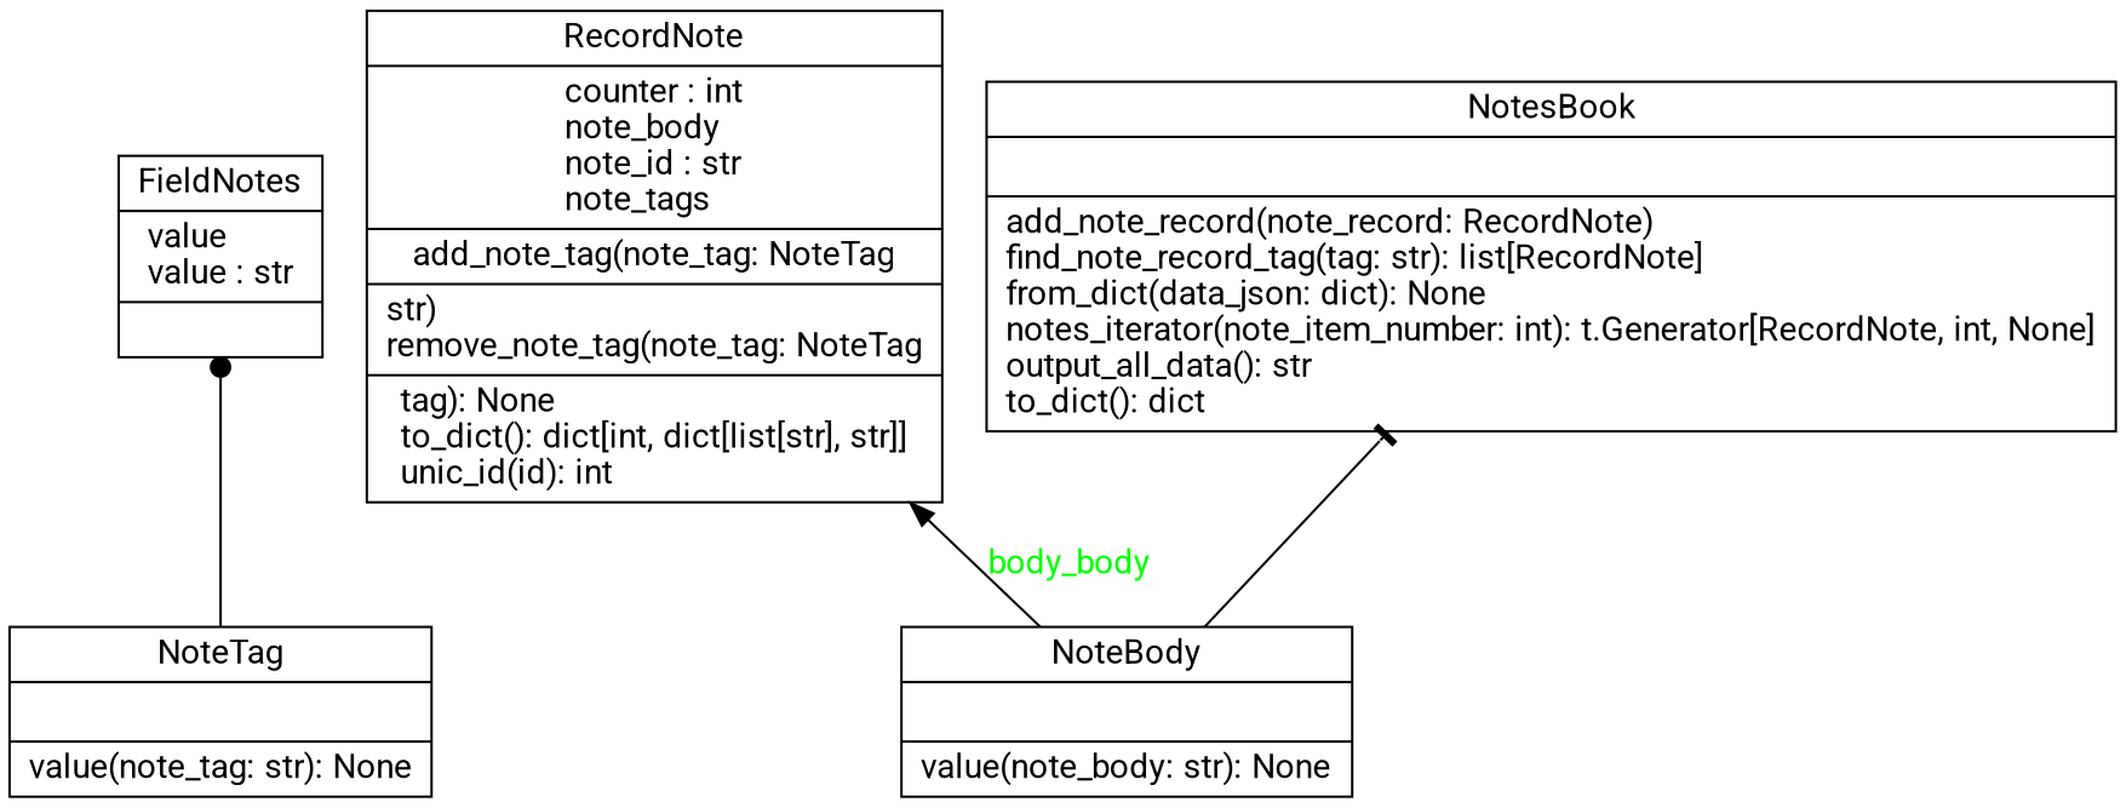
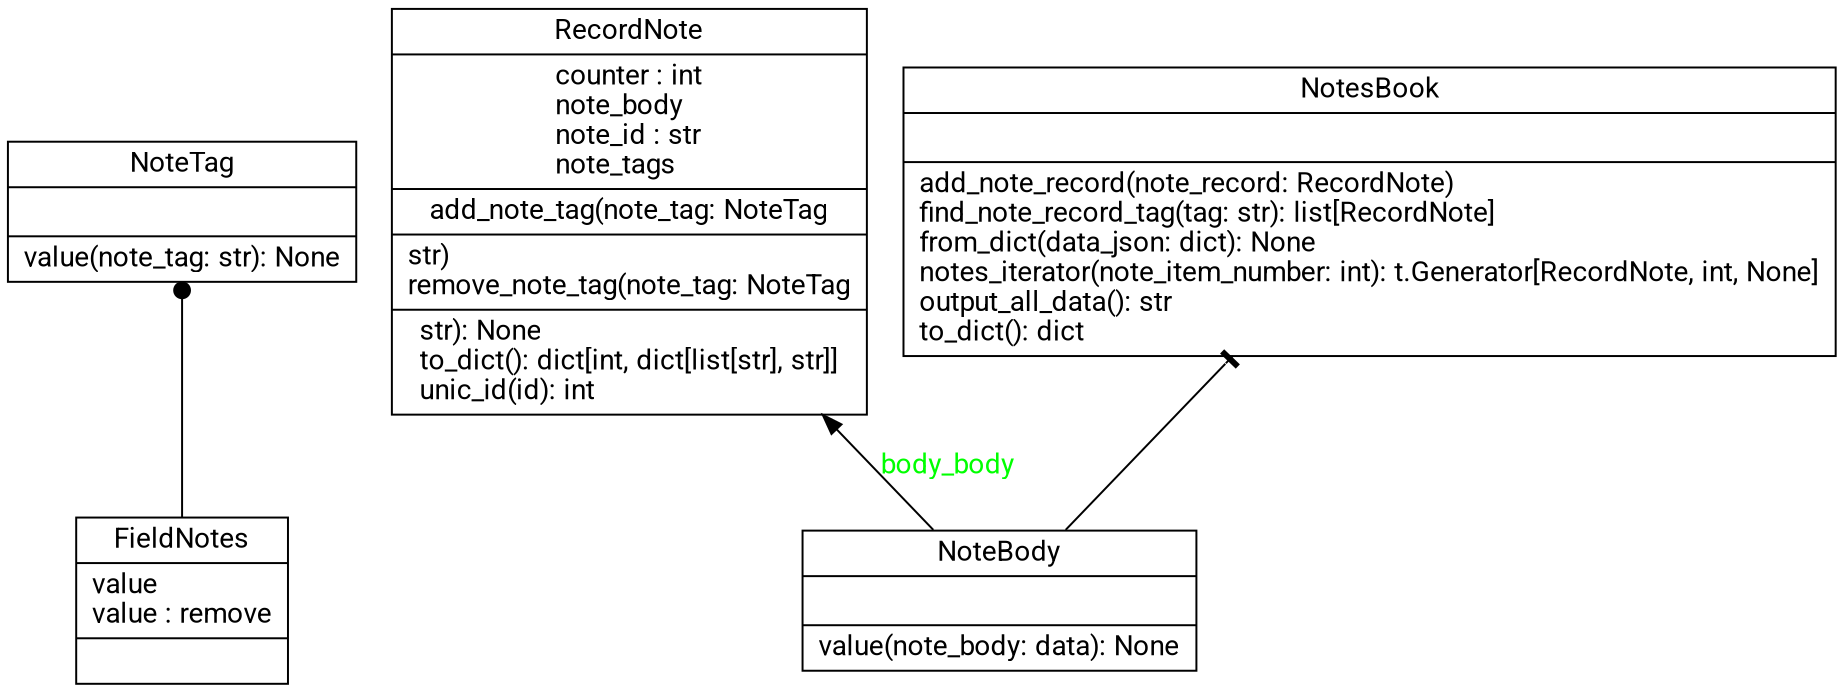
  digraph {
    fontname=Roboto
    rankdir=BT
    node [color=black fontcolor=black fontname=Roboto shape=record style=solid]
    edge [arrowtail=none fontname=Roboto]
-   n1 [label=<{FieldNotes|value<br ALIGN="LEFT"/>value : str<br ALIGN="LEFT"/>|}>]
-   n2 [label=<{NoteBody|<br ALIGN="LEFT"/>|value(note_body: str): None<br ALIGN="LEFT"/>}>]
-   n3 [label=<{RecordNote|counter : int<br ALIGN="LEFT"/>note_body<br ALIGN="LEFT"/>note_id : str<br ALIGN="LEFT"/>note_tags<br ALIGN="LEFT"/>|add_note_tag(note_tag: NoteTag | str)<br ALIGN="LEFT"/>remove_note_tag(note_tag: NoteTag | tag): None<br ALIGN="LEFT"/>to_dict(): dict[int, dict[list[str], str]]<br ALIGN="LEFT"/>unic_id(id): int<br ALIGN="LEFT"/>}>]
+   n1 [label=<{FieldNotes|value<br ALIGN="LEFT"/>value : remove<br ALIGN="LEFT"/>|}>]
+   n2 [label=<{NoteBody|<br ALIGN="LEFT"/>|value(note_body: data): None<br ALIGN="LEFT"/>}>]
+   n3 [label=<{RecordNote|counter : int<br ALIGN="LEFT"/>note_body<br ALIGN="LEFT"/>note_id : str<br ALIGN="LEFT"/>note_tags<br ALIGN="LEFT"/>|add_note_tag(note_tag: NoteTag | str)<br ALIGN="LEFT"/>remove_note_tag(note_tag: NoteTag | str): None<br ALIGN="LEFT"/>to_dict(): dict[int, dict[list[str], str]]<br ALIGN="LEFT"/>unic_id(id): int<br ALIGN="LEFT"/>}>]
    n4 [label=<{NotesBook|<br ALIGN="LEFT"/>|add_note_record(note_record: RecordNote)<br ALIGN="LEFT"/>find_note_record_tag(tag: str): list[RecordNote]<br ALIGN="LEFT"/>from_dict(data_json: dict): None<br ALIGN="LEFT"/>notes_iterator(note_item_number: int): t.Generator[RecordNote, int, None]<br ALIGN="LEFT"/>output_all_data(): str<br ALIGN="LEFT"/>to_dict(): dict<br ALIGN="LEFT"/>}>]
    n5 [label=<{NoteTag|<br ALIGN="LEFT"/>|value(note_tag: str): None<br ALIGN="LEFT"/>}>]
    n2 -> n3 [arrowhead=normal fontcolor=green label=body_body style=solid]
    n2 -> n4 [arrowhead=tee]
-   n5 -> n1 [arrowhead=dot]
+   n1 -> n5 [arrowhead=dot]
  }
